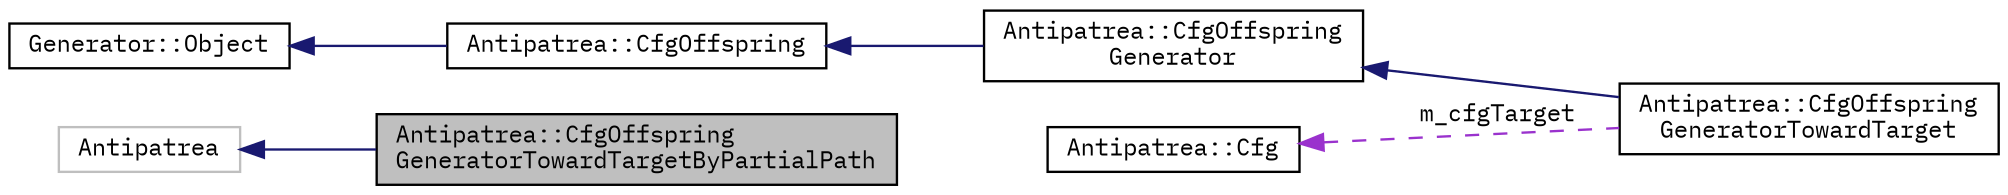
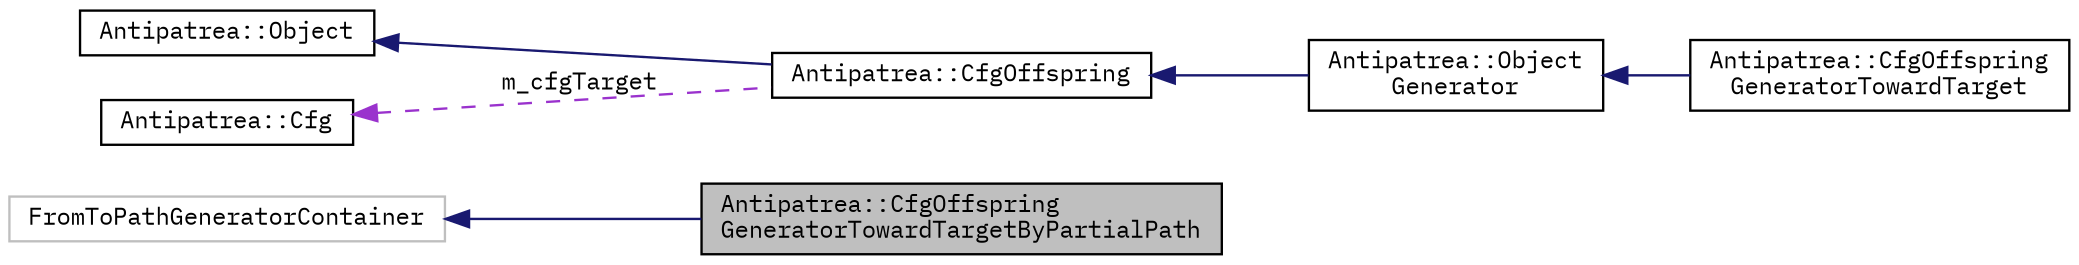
  digraph {
    fontname="IBM Plex Mono"
    rankdir=LR
    node [color=black fontname="IBM Plex Mono" fontsize=10 shape=record]
    edge [color=midnightblue dir=back fontname="IBM Plex Mono" fontsize=10 labelfontname=Helvetica labelfontsize=10 style=solid]
    n1 [fillcolor=grey75 fontcolor=black height=0.2 label="Antipatrea::CfgOffspring\lGeneratorTowardTargetByPartialPath" style=filled width=0.4]
    n2 [height=0.2 label="Antipatrea::CfgOffspring\lGeneratorTowardTarget" width=0.4]
-   n3 [height=0.2 label="Antipatrea::CfgOffspring\lGenerator" width=0.4]
+   n3 [height=0.2 label="Antipatrea::Object\lGenerator" width=0.4]
    n4 [height=0.2 label="Antipatrea::CfgOffspring" width=0.4]
-   n5 [height=0.2 label="Generator::Object" width=0.4]
+   n5 [height=0.2 label="Antipatrea::Object" width=0.4]
    n6 [height=0.2 label="Antipatrea::Cfg" width=0.4]
-   n7 [color=grey75 height=0.2 label=Antipatrea width=0.4]
+   n7 [color=grey75 height=0.2 label=FromToPathGeneratorContainer width=0.4]
    n3 -> n2
    n4 -> n3
    n5 -> n4
-   n6 -> n2 [color=darkorchid3 label=" m_cfgTarget" style=dashed]
+   n6 -> n4 [color=darkorchid3 label=" m_cfgTarget" style=dashed]
    n7 -> n1
  }
